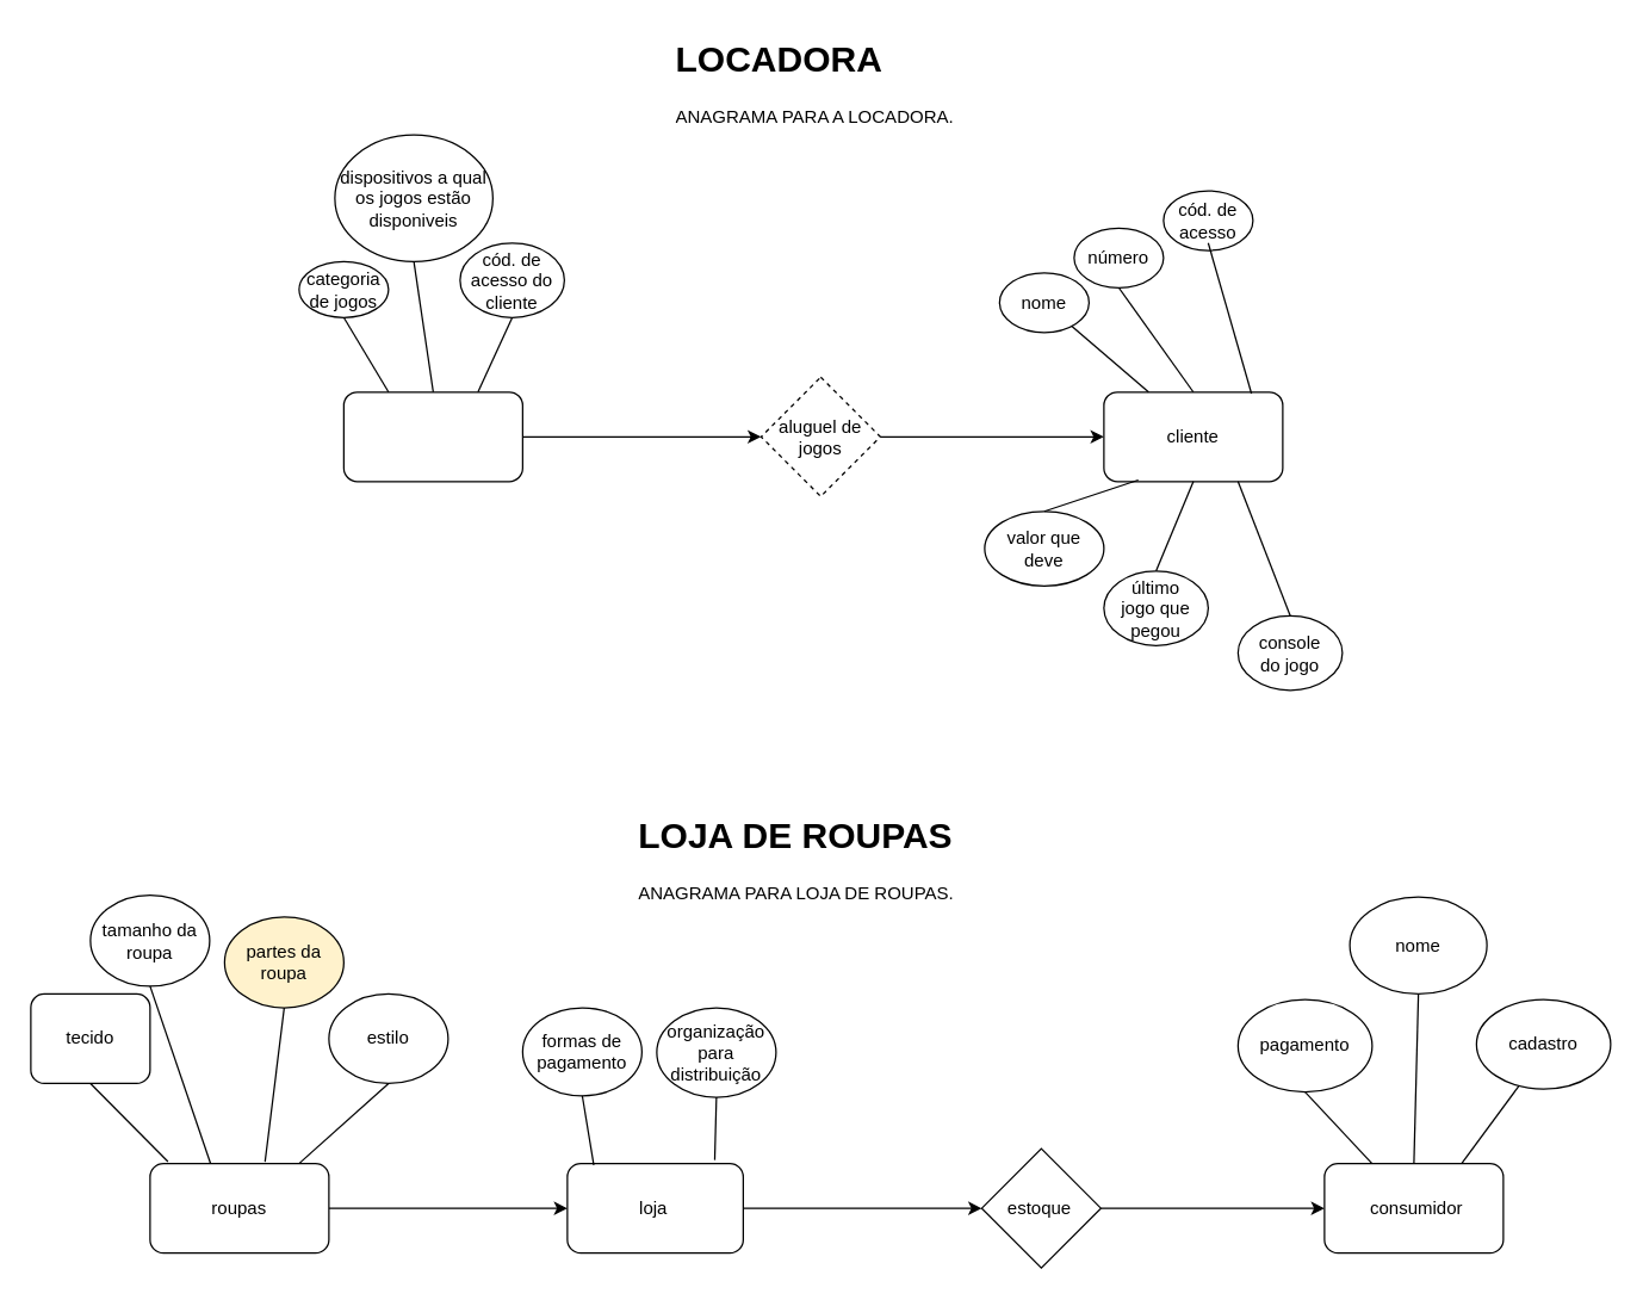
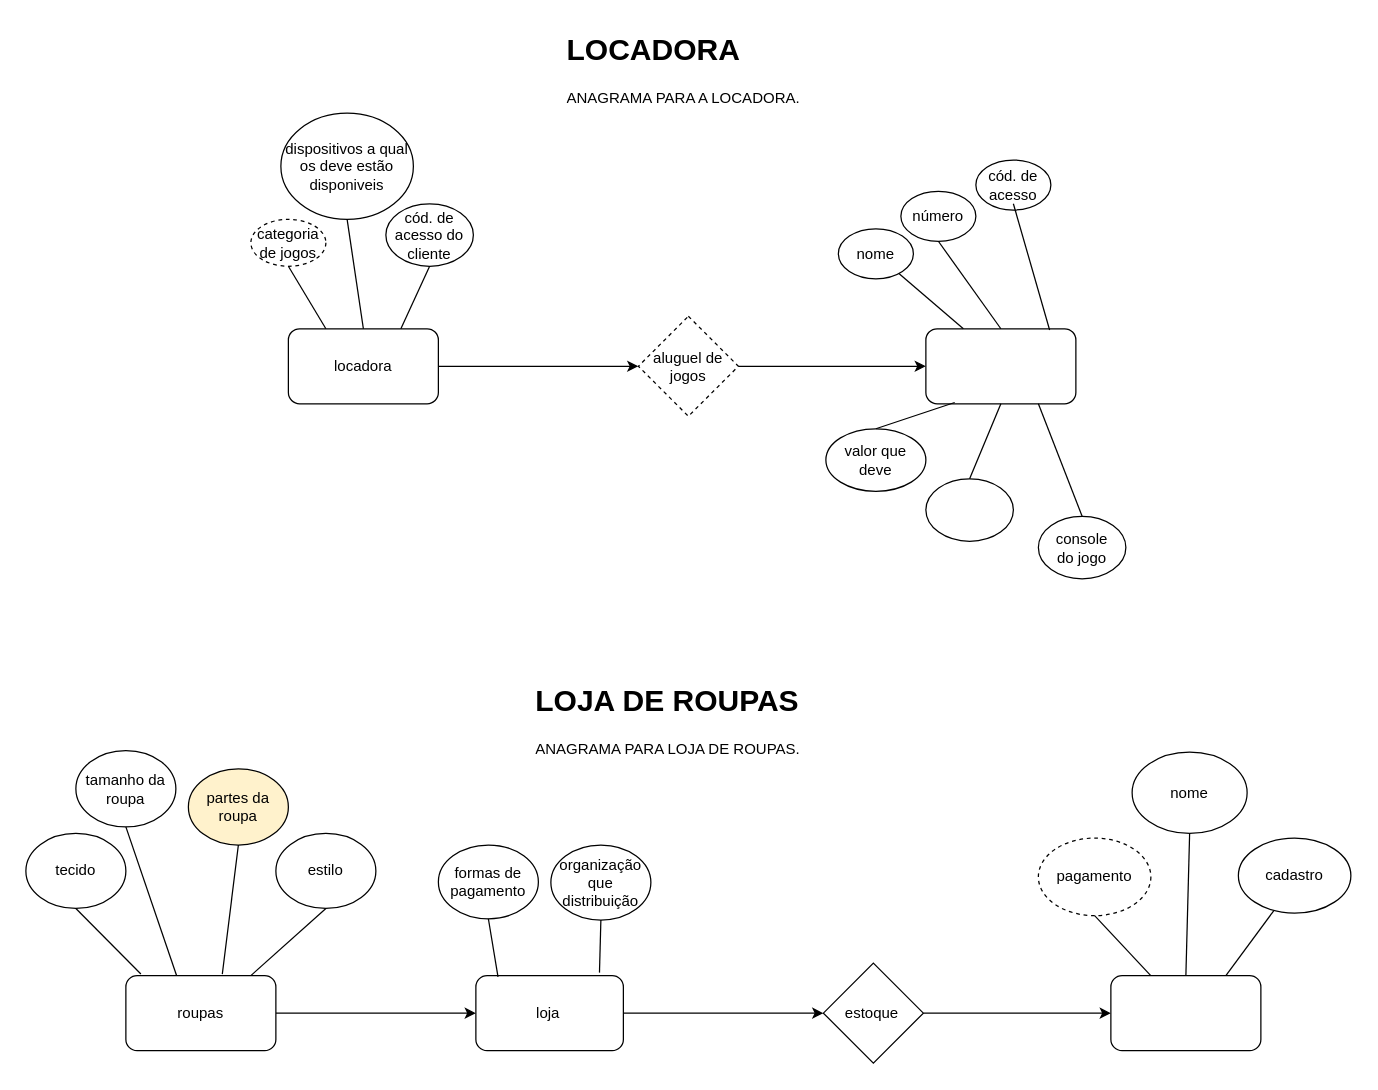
  <mxCell id="0" />
  <mxCell id="1" parent="0" />
  <mxCell id="2" style="edgeStyle=orthogonalEdgeStyle;rounded=0;orthogonalLoop=1;jettySize=auto;html=1;entryX=0;entryY=0.5;entryDx=0;entryDy=0;" parent="1" source="3" edge="1"><mxGeometry relative="1" as="geometry"><mxPoint x="740" y="292.5" as="targetPoint" /></mxGeometry></mxCell>
  <mxCell id="3" value="aluguel de jogos" style="rhombus;whiteSpace=wrap;html=1;dashed=1;" parent="1" vertex="1"><mxGeometry x="510" y="252.5" width="80" height="80" as="geometry" /></mxCell>
  <mxCell id="4" style="edgeStyle=orthogonalEdgeStyle;rounded=0;orthogonalLoop=1;jettySize=auto;html=1;" parent="1" source="5" target="3" edge="1"><mxGeometry relative="1" as="geometry" /></mxCell>
  <mxCell id="5" value="" style="rounded=1;whiteSpace=wrap;html=1;" parent="1" vertex="1"><mxGeometry x="230" y="262.5" width="120" height="60" as="geometry" /></mxCell>
  <mxCell id="6" value="" style="rounded=1;whiteSpace=wrap;html=1;" parent="1" vertex="1"><mxGeometry x="740" y="262.5" width="120" height="60" as="geometry" /></mxCell>
- <mxCell id="7" value="cliente" style="text;html=1;strokeColor=none;fillColor=none;align=center;verticalAlign=middle;whiteSpace=wrap;rounded=0;" parent="1" vertex="1"><mxGeometry x="760" y="280" width="80" height="25" as="geometry" /></mxCell>
  <mxCell id="8" value="" style="ellipse;whiteSpace=wrap;html=1;" parent="1" vertex="1"><mxGeometry x="670" y="182.5" width="60" height="40" as="geometry" /></mxCell>
  <mxCell id="9" value="" style="endArrow=none;html=1;rounded=0;entryX=0.25;entryY=0;entryDx=0;entryDy=0;" parent="1" source="8" target="6" edge="1"><mxGeometry width="50" height="50" relative="1" as="geometry"><mxPoint x="690" y="292.5" as="sourcePoint" /><mxPoint x="760" y="242.5" as="targetPoint" /></mxGeometry></mxCell>
  <mxCell id="10" value="" style="ellipse;whiteSpace=wrap;html=1;" parent="1" vertex="1"><mxGeometry x="720" y="152.5" width="60" height="40" as="geometry" /></mxCell>
  <mxCell id="11" value="" style="endArrow=none;html=1;rounded=0;exitX=0.5;exitY=1;exitDx=0;exitDy=0;entryX=0.5;entryY=0;entryDx=0;entryDy=0;" parent="1" source="10" target="6" edge="1"><mxGeometry width="50" height="50" relative="1" as="geometry"><mxPoint x="730" y="252.5" as="sourcePoint" /><mxPoint x="801" y="242.5" as="targetPoint" /></mxGeometry></mxCell>
  <mxCell id="12" value="" style="ellipse;whiteSpace=wrap;html=1;" parent="1" vertex="1"><mxGeometry x="780" y="127.5" width="60" height="40" as="geometry" /></mxCell>
  <mxCell id="13" value="" style="endArrow=none;html=1;rounded=0;exitX=0.825;exitY=0.017;exitDx=0;exitDy=0;exitPerimeter=0;entryX=0.5;entryY=1;entryDx=0;entryDy=0;" parent="1" source="6" target="16" edge="1"><mxGeometry width="50" height="50" relative="1" as="geometry"><mxPoint x="750" y="272.5" as="sourcePoint" /><mxPoint x="810" y="172.5" as="targetPoint" /></mxGeometry></mxCell>
  <mxCell id="14" value="nome" style="text;html=1;strokeColor=none;fillColor=none;align=center;verticalAlign=middle;whiteSpace=wrap;rounded=0;" parent="1" vertex="1"><mxGeometry x="670" y="187.5" width="60" height="30" as="geometry" /></mxCell>
  <mxCell id="15" value="número" style="text;html=1;strokeColor=none;fillColor=none;align=center;verticalAlign=middle;whiteSpace=wrap;rounded=0;" parent="1" vertex="1"><mxGeometry x="720" y="157.5" width="60" height="30" as="geometry" /></mxCell>
  <mxCell id="16" value="cód. de acesso" style="text;html=1;strokeColor=none;fillColor=none;align=center;verticalAlign=middle;whiteSpace=wrap;rounded=0;" parent="1" vertex="1"><mxGeometry x="780" y="132.5" width="60" height="30" as="geometry" /></mxCell>
+ <mxCell id="17" value="locadora" style="text;html=1;strokeColor=none;fillColor=none;align=center;verticalAlign=middle;whiteSpace=wrap;rounded=0;" parent="1" vertex="1"><mxGeometry x="260" y="277.5" width="60" height="30" as="geometry" /></mxCell>
  <mxCell id="18" value="valor que deve" style="ellipse;whiteSpace=wrap;html=1;" parent="1" vertex="1"><mxGeometry x="660" y="342.5" width="80" height="50" as="geometry" /></mxCell>
  <mxCell id="19" value="" style="endArrow=none;html=1;rounded=0;exitX=0.5;exitY=0;exitDx=0;exitDy=0;entryX=0.192;entryY=0.983;entryDx=0;entryDy=0;entryPerimeter=0;" parent="1" source="18" target="6" edge="1"><mxGeometry width="50" height="50" relative="1" as="geometry"><mxPoint x="700" y="362.5" as="sourcePoint" /><mxPoint x="750" y="312.5" as="targetPoint" /></mxGeometry></mxCell>
  <mxCell id="20" value="" style="ellipse;whiteSpace=wrap;html=1;" parent="1" vertex="1"><mxGeometry x="740" y="382.5" width="70" height="50" as="geometry" /></mxCell>
- <mxCell id="21" value="último jogo que pegou" style="text;html=1;strokeColor=none;fillColor=none;align=center;verticalAlign=middle;whiteSpace=wrap;rounded=0;" parent="1" vertex="1"><mxGeometry x="745" y="392.5" width="60" height="30" as="geometry" /></mxCell>
  <mxCell id="22" value="" style="endArrow=none;html=1;rounded=0;exitX=0.5;exitY=0;exitDx=0;exitDy=0;entryX=0.5;entryY=1;entryDx=0;entryDy=0;" parent="1" source="20" target="6" edge="1"><mxGeometry width="50" height="50" relative="1" as="geometry"><mxPoint x="750" y="382.5" as="sourcePoint" /><mxPoint x="775" y="322.5" as="targetPoint" /></mxGeometry></mxCell>
  <mxCell id="23" value="" style="ellipse;whiteSpace=wrap;html=1;" parent="1" vertex="1"><mxGeometry x="830" y="412.5" width="70" height="50" as="geometry" /></mxCell>
  <mxCell id="24" value="" style="endArrow=none;html=1;rounded=0;exitX=0.5;exitY=0;exitDx=0;exitDy=0;entryX=0.75;entryY=1;entryDx=0;entryDy=0;" parent="1" source="23" target="6" edge="1"><mxGeometry width="50" height="50" relative="1" as="geometry"><mxPoint x="820" y="402.5" as="sourcePoint" /><mxPoint x="820" y="322.5" as="targetPoint" /></mxGeometry></mxCell>
  <mxCell id="25" value="console do jogo" style="text;html=1;strokeColor=none;fillColor=none;align=center;verticalAlign=middle;whiteSpace=wrap;rounded=0;" parent="1" vertex="1"><mxGeometry x="835" y="422.5" width="60" height="30" as="geometry" /></mxCell>
- <mxCell id="26" value="categoria de jogos" style="ellipse;whiteSpace=wrap;html=1;" parent="1" vertex="1"><mxGeometry x="200" y="175" width="60" height="37.5" as="geometry" /></mxCell>
+ <mxCell id="26" value="categoria de jogos" style="ellipse;whiteSpace=wrap;html=1;dashed=1;" parent="1" vertex="1"><mxGeometry x="200" y="175" width="60" height="37.5" as="geometry" /></mxCell>
  <mxCell id="27" value="" style="endArrow=none;html=1;rounded=0;exitX=0.25;exitY=0;exitDx=0;exitDy=0;entryX=0.5;entryY=1;entryDx=0;entryDy=0;" parent="1" source="5" target="26" edge="1"><mxGeometry width="50" height="50" relative="1" as="geometry"><mxPoint x="190" y="282.5" as="sourcePoint" /><mxPoint x="220" y="222.5" as="targetPoint" /></mxGeometry></mxCell>
- <mxCell id="28" value="dispositivos a qual os jogos estão disponiveis" style="ellipse;whiteSpace=wrap;html=1;" parent="1" vertex="1"><mxGeometry x="224" y="90" width="106" height="85" as="geometry" /></mxCell>
+ <mxCell id="28" value="dispositivos a qual os deve estão disponiveis" style="ellipse;whiteSpace=wrap;html=1;" parent="1" vertex="1"><mxGeometry x="224" y="90" width="106" height="85" as="geometry" /></mxCell>
  <mxCell id="29" value="" style="endArrow=none;html=1;rounded=0;entryX=0.5;entryY=0;entryDx=0;entryDy=0;exitX=0.5;exitY=1;exitDx=0;exitDy=0;" parent="1" source="28" target="5" edge="1"><mxGeometry width="50" height="50" relative="1" as="geometry"><mxPoint x="230" y="192.5" as="sourcePoint" /><mxPoint x="240" y="252.5" as="targetPoint" /><Array as="points" /></mxGeometry></mxCell>
  <mxCell id="30" style="edgeStyle=orthogonalEdgeStyle;rounded=0;orthogonalLoop=1;jettySize=auto;html=1;entryX=0;entryY=0.5;entryDx=0;entryDy=0;" edge="1" parent="1"><mxGeometry relative="1" as="geometry"><mxPoint x="888" y="810" as="targetPoint" /><mxPoint x="738" y="810" as="sourcePoint" /></mxGeometry></mxCell>
  <mxCell id="31" style="edgeStyle=orthogonalEdgeStyle;rounded=0;orthogonalLoop=1;jettySize=auto;html=1;" edge="1" parent="1" source="32"><mxGeometry relative="1" as="geometry"><mxPoint x="658" y="810" as="targetPoint" /></mxGeometry></mxCell>
  <mxCell id="32" value="" style="rounded=1;whiteSpace=wrap;html=1;" vertex="1" parent="1"><mxGeometry x="380" y="780" width="118" height="60" as="geometry" /></mxCell>
  <mxCell id="33" value="" style="rounded=1;whiteSpace=wrap;html=1;" vertex="1" parent="1"><mxGeometry x="888" y="780" width="120" height="60" as="geometry" /></mxCell>
  <mxCell id="34" value="&lt;font style=&quot;vertical-align: inherit;&quot;&gt;&lt;font style=&quot;vertical-align: inherit;&quot;&gt;loja&lt;/font&gt;&lt;/font&gt;" style="text;html=1;strokeColor=none;fillColor=none;align=center;verticalAlign=middle;whiteSpace=wrap;rounded=0;" vertex="1" parent="1"><mxGeometry x="408" y="795" width="60" height="30" as="geometry" /></mxCell>
  <mxCell id="35" value="" style="rhombus;whiteSpace=wrap;html=1;" vertex="1" parent="1"><mxGeometry x="658" y="770" width="80" height="80" as="geometry" /></mxCell>
- <mxCell id="36" value="&lt;font style=&quot;vertical-align: inherit;&quot;&gt;&lt;font style=&quot;vertical-align: inherit;&quot;&gt;&lt;font style=&quot;vertical-align: inherit;&quot;&gt;&lt;font style=&quot;vertical-align: inherit;&quot;&gt;consumidor&lt;/font&gt;&lt;/font&gt;&lt;/font&gt;&lt;/font&gt;" style="text;html=1;strokeColor=none;fillColor=none;align=center;verticalAlign=middle;whiteSpace=wrap;rounded=0;" vertex="1" parent="1"><mxGeometry x="920" y="795" width="60" height="30" as="geometry" /></mxCell>
  <mxCell id="37" value="&lt;font style=&quot;vertical-align: inherit;&quot;&gt;&lt;font style=&quot;vertical-align: inherit;&quot;&gt;estoque&lt;/font&gt;&lt;/font&gt;" style="text;html=1;strokeColor=none;fillColor=none;align=center;verticalAlign=middle;whiteSpace=wrap;rounded=0;" vertex="1" parent="1"><mxGeometry x="667" y="795" width="60" height="30" as="geometry" /></mxCell>
  <mxCell id="38" value="formas de pagamento" style="ellipse;whiteSpace=wrap;html=1;" vertex="1" parent="1"><mxGeometry x="350" y="675.5" width="80" height="59" as="geometry" /></mxCell>
  <mxCell id="39" value="" style="endArrow=none;html=1;rounded=0;entryX=0.5;entryY=1;entryDx=0;entryDy=0;exitX=0.15;exitY=0.017;exitDx=0;exitDy=0;exitPerimeter=0;" edge="1" parent="1" source="32" target="38"><mxGeometry width="50" height="50" relative="1" as="geometry"><mxPoint x="390" y="770" as="sourcePoint" /><mxPoint x="450" y="730" as="targetPoint" /></mxGeometry></mxCell>
- <mxCell id="40" value="tecido" style="whiteSpace=wrap;html=1;rounded=1;" vertex="1" parent="1"><mxGeometry x="20" y="666.25" width="80" height="60" as="geometry" /></mxCell>
+ <mxCell id="40" value="tecido" style="ellipse;whiteSpace=wrap;html=1;" vertex="1" parent="1"><mxGeometry x="20" y="666.25" width="80" height="60" as="geometry" /></mxCell>
  <mxCell id="41" value="" style="endArrow=none;html=1;rounded=0;exitX=0.1;exitY=-0.021;exitDx=0;exitDy=0;entryX=0.5;entryY=1;entryDx=0;entryDy=0;exitPerimeter=0;" edge="1" parent="1" source="46" target="40"><mxGeometry width="50" height="50" relative="1" as="geometry"><mxPoint x="190" y="720" as="sourcePoint" /><mxPoint x="240" y="670" as="targetPoint" /></mxGeometry></mxCell>
- <mxCell id="42" value="pagamento" style="ellipse;whiteSpace=wrap;html=1;" vertex="1" parent="1"><mxGeometry x="830" y="670" width="90" height="62" as="geometry" /></mxCell>
+ <mxCell id="42" value="pagamento" style="ellipse;whiteSpace=wrap;html=1;dashed=1;" vertex="1" parent="1"><mxGeometry x="830" y="670" width="90" height="62" as="geometry" /></mxCell>
  <mxCell id="43" value="" style="endArrow=none;html=1;rounded=0;entryX=0.5;entryY=1;entryDx=0;entryDy=0;" edge="1" parent="1" source="33" target="42"><mxGeometry width="50" height="50" relative="1" as="geometry"><mxPoint x="910" y="770" as="sourcePoint" /><mxPoint x="1055" y="720" as="targetPoint" /></mxGeometry></mxCell>
  <mxCell id="44" value="cadastro" style="ellipse;whiteSpace=wrap;html=1;" vertex="1" parent="1"><mxGeometry x="990" y="670" width="90" height="60" as="geometry" /></mxCell>
  <mxCell id="45" style="edgeStyle=orthogonalEdgeStyle;rounded=0;orthogonalLoop=1;jettySize=auto;html=1;entryX=0;entryY=0.5;entryDx=0;entryDy=0;" edge="1" parent="1" source="46" target="32"><mxGeometry relative="1" as="geometry" /></mxCell>
  <mxCell id="46" value="" style="rounded=1;whiteSpace=wrap;html=1;" vertex="1" parent="1"><mxGeometry x="100" y="780" width="120" height="60" as="geometry" /></mxCell>
  <mxCell id="47" style="edgeStyle=orthogonalEdgeStyle;rounded=0;orthogonalLoop=1;jettySize=auto;html=1;exitX=0.5;exitY=1;exitDx=0;exitDy=0;" edge="1" parent="1" source="46" target="46"><mxGeometry relative="1" as="geometry" /></mxCell>
  <mxCell id="48" value="roupas" style="text;html=1;strokeColor=none;fillColor=none;align=center;verticalAlign=middle;whiteSpace=wrap;rounded=0;" vertex="1" parent="1"><mxGeometry x="130" y="795" width="60" height="30" as="geometry" /></mxCell>
  <mxCell id="49" value="partes da roupa" style="ellipse;whiteSpace=wrap;html=1;fillColor=#fff2cc;" vertex="1" parent="1"><mxGeometry x="150" y="614.5" width="80" height="61" as="geometry" /></mxCell>
  <mxCell id="50" value="" style="endArrow=none;html=1;rounded=0;entryX=0.5;entryY=1;entryDx=0;entryDy=0;exitX=0.643;exitY=-0.021;exitDx=0;exitDy=0;exitPerimeter=0;" edge="1" parent="1" source="46" target="49"><mxGeometry width="50" height="50" relative="1" as="geometry"><mxPoint x="140" y="760" as="sourcePoint" /><mxPoint x="190" y="710" as="targetPoint" /></mxGeometry></mxCell>
  <mxCell id="51" value="estilo" style="ellipse;whiteSpace=wrap;html=1;" vertex="1" parent="1"><mxGeometry x="220" y="666.25" width="80" height="60" as="geometry" /></mxCell>
  <mxCell id="52" value="" style="endArrow=none;html=1;rounded=0;exitX=0.833;exitY=0;exitDx=0;exitDy=0;exitPerimeter=0;entryX=0.5;entryY=1;entryDx=0;entryDy=0;" edge="1" parent="1" source="46" target="51"><mxGeometry width="50" height="50" relative="1" as="geometry"><mxPoint x="200" y="780" as="sourcePoint" /><mxPoint x="260" y="720" as="targetPoint" /></mxGeometry></mxCell>
  <mxCell id="53" value="tamanho da roupa" style="ellipse;whiteSpace=wrap;html=1;" vertex="1" parent="1"><mxGeometry x="60" y="600" width="80" height="61" as="geometry" /></mxCell>
  <mxCell id="54" value="" style="endArrow=none;html=1;rounded=0;entryX=0.5;entryY=1;entryDx=0;entryDy=0;exitX=0.338;exitY=-0.002;exitDx=0;exitDy=0;exitPerimeter=0;" edge="1" parent="1" source="46" target="53"><mxGeometry width="50" height="50" relative="1" as="geometry"><mxPoint x="140" y="770" as="sourcePoint" /><mxPoint x="150" y="690" as="targetPoint" /></mxGeometry></mxCell>
- <mxCell id="55" value="organização para distribuição" style="ellipse;whiteSpace=wrap;html=1;" vertex="1" parent="1"><mxGeometry x="440" y="675.5" width="80" height="60" as="geometry" /></mxCell>
+ <mxCell id="55" value="organização que distribuição" style="ellipse;whiteSpace=wrap;html=1;" vertex="1" parent="1"><mxGeometry x="440" y="675.5" width="80" height="60" as="geometry" /></mxCell>
  <mxCell id="56" value="" style="endArrow=none;html=1;rounded=0;entryX=0.5;entryY=1;entryDx=0;entryDy=0;exitX=0.838;exitY=-0.04;exitDx=0;exitDy=0;exitPerimeter=0;" edge="1" parent="1" source="32" target="55"><mxGeometry width="50" height="50" relative="1" as="geometry"><mxPoint x="470" y="780" as="sourcePoint" /><mxPoint x="510" y="690" as="targetPoint" /></mxGeometry></mxCell>
  <mxCell id="57" value="nome" style="ellipse;whiteSpace=wrap;html=1;" vertex="1" parent="1"><mxGeometry x="905" y="601.25" width="92" height="65" as="geometry" /></mxCell>
  <mxCell id="58" value="" style="endArrow=none;html=1;rounded=0;entryX=0.5;entryY=1;entryDx=0;entryDy=0;exitX=0.5;exitY=0;exitDx=0;exitDy=0;" edge="1" parent="1" source="33" target="57"><mxGeometry width="50" height="50" relative="1" as="geometry"><mxPoint x="950" y="770" as="sourcePoint" /><mxPoint x="990" y="690" as="targetPoint" /><Array as="points" /></mxGeometry></mxCell>
  <mxCell id="59" value="" style="endArrow=none;html=1;rounded=0;entryX=0.314;entryY=0.969;entryDx=0;entryDy=0;entryPerimeter=0;" edge="1" parent="1" target="44"><mxGeometry width="50" height="50" relative="1" as="geometry"><mxPoint x="980" y="780" as="sourcePoint" /><mxPoint x="1030" y="730" as="targetPoint" /></mxGeometry></mxCell>
  <mxCell id="60" value="cód. de acesso do cliente" style="ellipse;whiteSpace=wrap;html=1;" vertex="1" parent="1"><mxGeometry x="308" y="162.5" width="70" height="50" as="geometry" /></mxCell>
  <mxCell id="61" value="" style="endArrow=none;html=1;rounded=0;entryX=0.5;entryY=1;entryDx=0;entryDy=0;exitX=0.75;exitY=0;exitDx=0;exitDy=0;" edge="1" parent="1" source="5" target="60"><mxGeometry width="50" height="50" relative="1" as="geometry"><mxPoint x="290" y="252.5" as="sourcePoint" /><mxPoint x="340" y="202.5" as="targetPoint" /></mxGeometry></mxCell>
  <mxCell id="62" value="&lt;h1&gt;LOCADORA&lt;/h1&gt;&lt;p&gt;ANAGRAMA PARA A LOCADORA.&lt;/p&gt;" style="text;html=1;strokeColor=none;fillColor=none;spacing=5;spacingTop=-20;whiteSpace=wrap;overflow=hidden;rounded=0;" vertex="1" parent="1"><mxGeometry x="447.5" y="20" width="205" height="82" as="geometry" /></mxCell>
  <mxCell id="63" value="&lt;h1&gt;LOJA DE ROUPAS&lt;/h1&gt;&lt;p&gt;ANAGRAMA PARA LOJA DE ROUPAS.&lt;/p&gt;" style="text;html=1;strokeColor=none;fillColor=none;spacing=5;spacingTop=-20;whiteSpace=wrap;overflow=hidden;rounded=0;" vertex="1" parent="1"><mxGeometry x="422.5" y="541" width="230" height="120" as="geometry" /></mxCell>
